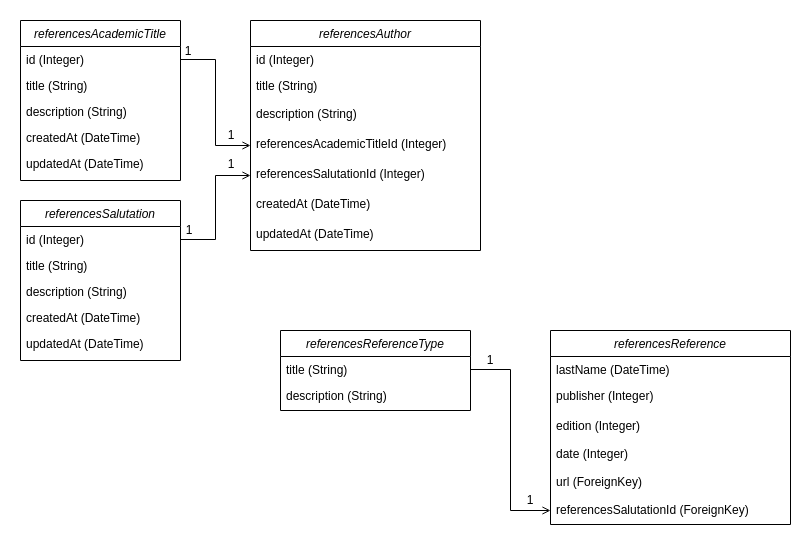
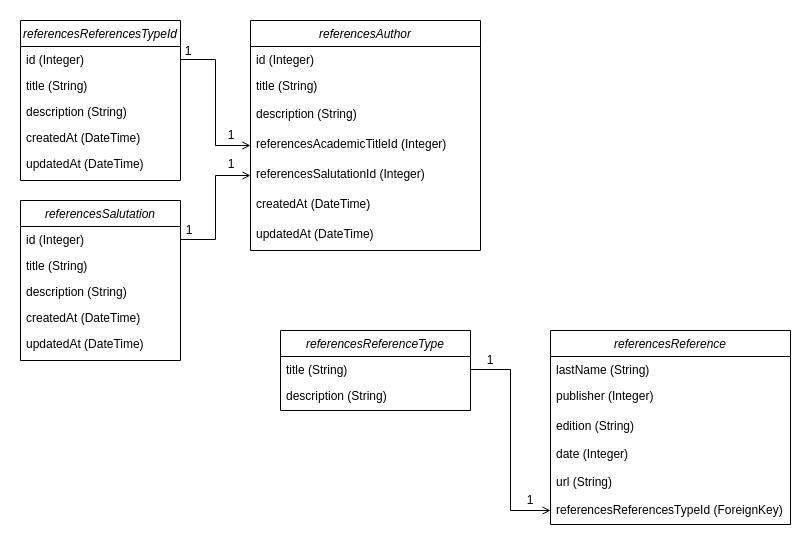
  <mxCell id="0" />
  <mxCell id="1" parent="0" />
- <mxCell id="2" value="referencesAcademicTitle" style="swimlane;fontStyle=2;align=center;verticalAlign=top;childLayout=stackLayout;horizontal=1;startSize=26;horizontalStack=0;resizeParent=1;resizeLast=0;collapsible=1;marginBottom=0;rounded=0;shadow=0;strokeWidth=1;" parent="1" vertex="1"><mxGeometry x="20" y="20" width="160" height="160" as="geometry"><mxRectangle x="60" y="80" width="160" height="26" as="alternateBounds" /></mxGeometry></mxCell>
+ <mxCell id="2" value="referencesReferencesTypeId" style="swimlane;fontStyle=2;align=center;verticalAlign=top;childLayout=stackLayout;horizontal=1;startSize=26;horizontalStack=0;resizeParent=1;resizeLast=0;collapsible=1;marginBottom=0;rounded=0;shadow=0;strokeWidth=1;" parent="1" vertex="1"><mxGeometry x="20" y="20" width="160" height="160" as="geometry"><mxRectangle x="60" y="80" width="160" height="26" as="alternateBounds" /></mxGeometry></mxCell>
  <mxCell id="3" value="id (Integer)" style="text;align=left;verticalAlign=top;spacingLeft=4;spacingRight=4;overflow=hidden;rotatable=0;points=[[0,0.5],[1,0.5]];portConstraint=eastwest;" parent="2" vertex="1"><mxGeometry y="26" width="160" height="26" as="geometry" /></mxCell>
  <mxCell id="4" value="title (String)" style="text;align=left;verticalAlign=top;spacingLeft=4;spacingRight=4;overflow=hidden;rotatable=0;points=[[0,0.5],[1,0.5]];portConstraint=eastwest;rounded=0;shadow=0;html=0;" parent="2" vertex="1"><mxGeometry y="52" width="160" height="26" as="geometry" /></mxCell>
  <mxCell id="5" value="description (String)" style="text;align=left;verticalAlign=top;spacingLeft=4;spacingRight=4;overflow=hidden;rotatable=0;points=[[0,0.5],[1,0.5]];portConstraint=eastwest;rounded=0;shadow=0;html=0;" vertex="1" parent="2"><mxGeometry y="78" width="160" height="26" as="geometry" /></mxCell>
  <mxCell id="6" value="createdAt (DateTime)" style="text;align=left;verticalAlign=top;spacingLeft=4;spacingRight=4;overflow=hidden;rotatable=0;points=[[0,0.5],[1,0.5]];portConstraint=eastwest;rounded=0;shadow=0;html=0;" vertex="1" parent="2"><mxGeometry y="104" width="160" height="26" as="geometry" /></mxCell>
  <mxCell id="7" value="updatedAt (DateTime)" style="text;align=left;verticalAlign=top;spacingLeft=4;spacingRight=4;overflow=hidden;rotatable=0;points=[[0,0.5],[1,0.5]];portConstraint=eastwest;rounded=0;shadow=0;html=0;" vertex="1" parent="2"><mxGeometry y="130" width="160" height="26" as="geometry" /></mxCell>
  <mxCell id="8" value="referencesAuthor" style="swimlane;fontStyle=2;align=center;verticalAlign=top;childLayout=stackLayout;horizontal=1;startSize=26;horizontalStack=0;resizeParent=1;resizeLast=0;collapsible=1;marginBottom=0;rounded=0;shadow=0;strokeWidth=1;" vertex="1" parent="1"><mxGeometry x="250" y="20" width="230" height="230" as="geometry"><mxRectangle x="60" y="80" width="160" height="26" as="alternateBounds" /></mxGeometry></mxCell>
  <mxCell id="9" style="edgeStyle=orthogonalEdgeStyle;rounded=0;orthogonalLoop=1;jettySize=auto;html=1;exitX=1;exitY=0.5;exitDx=0;exitDy=0;" edge="1" parent="8" source="12" target="12"><mxGeometry relative="1" as="geometry" /></mxCell>
  <mxCell id="10" value="id (Integer)" style="text;align=left;verticalAlign=top;spacingLeft=4;spacingRight=4;overflow=hidden;rotatable=0;points=[[0,0.5],[1,0.5]];portConstraint=eastwest;" vertex="1" parent="8"><mxGeometry y="26" width="230" height="26" as="geometry" /></mxCell>
  <mxCell id="11" value="title (String)" style="text;align=left;verticalAlign=top;spacingLeft=4;spacingRight=4;overflow=hidden;rotatable=0;points=[[0,0.5],[1,0.5]];portConstraint=eastwest;rounded=0;shadow=0;html=0;" vertex="1" parent="8"><mxGeometry y="52" width="230" height="28" as="geometry" /></mxCell>
  <mxCell id="12" value="description (String)" style="text;align=left;verticalAlign=top;spacingLeft=4;spacingRight=4;overflow=hidden;rotatable=0;points=[[0,0.5],[1,0.5]];portConstraint=eastwest;rounded=0;shadow=0;html=0;" vertex="1" parent="8"><mxGeometry y="80" width="230" height="30" as="geometry" /></mxCell>
  <mxCell id="13" value="referencesAcademicTitleId (Integer)" style="text;align=left;verticalAlign=top;spacingLeft=4;spacingRight=4;overflow=hidden;rotatable=0;points=[[0,0.5],[1,0.5]];portConstraint=eastwest;rounded=0;shadow=0;html=0;" vertex="1" parent="8"><mxGeometry y="110" width="230" height="30" as="geometry" /></mxCell>
  <mxCell id="14" value="referencesSalutationId (Integer)" style="text;align=left;verticalAlign=top;spacingLeft=4;spacingRight=4;overflow=hidden;rotatable=0;points=[[0,0.5],[1,0.5]];portConstraint=eastwest;rounded=0;shadow=0;html=0;" vertex="1" parent="8"><mxGeometry y="140" width="230" height="30" as="geometry" /></mxCell>
  <mxCell id="15" value="createdAt (DateTime)" style="text;align=left;verticalAlign=top;spacingLeft=4;spacingRight=4;overflow=hidden;rotatable=0;points=[[0,0.5],[1,0.5]];portConstraint=eastwest;rounded=0;shadow=0;html=0;" vertex="1" parent="8"><mxGeometry y="170" width="230" height="30" as="geometry" /></mxCell>
  <mxCell id="16" value="updatedAt (DateTime)" style="text;align=left;verticalAlign=top;spacingLeft=4;spacingRight=4;overflow=hidden;rotatable=0;points=[[0,0.5],[1,0.5]];portConstraint=eastwest;rounded=0;shadow=0;html=0;" vertex="1" parent="8"><mxGeometry y="200" width="230" height="30" as="geometry" /></mxCell>
  <mxCell id="17" value="" style="endArrow=open;shadow=0;strokeWidth=1;rounded=0;endFill=1;edgeStyle=elbowEdgeStyle;exitX=1;exitY=0.5;exitDx=0;exitDy=0;entryX=0;entryY=0.5;entryDx=0;entryDy=0;" edge="1" parent="1" source="3" target="13"><mxGeometry x="0.5" y="41" relative="1" as="geometry"><mxPoint x="310" y="40" as="sourcePoint" /><mxPoint x="608" y="188" as="targetPoint" /><mxPoint x="-40" y="32" as="offset" /></mxGeometry></mxCell>
  <mxCell id="18" value="referencesSalutation" style="swimlane;fontStyle=2;align=center;verticalAlign=top;childLayout=stackLayout;horizontal=1;startSize=26;horizontalStack=0;resizeParent=1;resizeLast=0;collapsible=1;marginBottom=0;rounded=0;shadow=0;strokeWidth=1;" vertex="1" parent="1"><mxGeometry x="20" y="200" width="160" height="160" as="geometry"><mxRectangle x="60" y="80" width="160" height="26" as="alternateBounds" /></mxGeometry></mxCell>
  <mxCell id="19" value="id (Integer)" style="text;align=left;verticalAlign=top;spacingLeft=4;spacingRight=4;overflow=hidden;rotatable=0;points=[[0,0.5],[1,0.5]];portConstraint=eastwest;" vertex="1" parent="18"><mxGeometry y="26" width="160" height="26" as="geometry" /></mxCell>
  <mxCell id="20" value="title (String)" style="text;align=left;verticalAlign=top;spacingLeft=4;spacingRight=4;overflow=hidden;rotatable=0;points=[[0,0.5],[1,0.5]];portConstraint=eastwest;rounded=0;shadow=0;html=0;" vertex="1" parent="18"><mxGeometry y="52" width="160" height="26" as="geometry" /></mxCell>
  <mxCell id="21" value="description (String)" style="text;align=left;verticalAlign=top;spacingLeft=4;spacingRight=4;overflow=hidden;rotatable=0;points=[[0,0.5],[1,0.5]];portConstraint=eastwest;rounded=0;shadow=0;html=0;" vertex="1" parent="18"><mxGeometry y="78" width="160" height="26" as="geometry" /></mxCell>
  <mxCell id="22" value="createdAt (DateTime)" style="text;align=left;verticalAlign=top;spacingLeft=4;spacingRight=4;overflow=hidden;rotatable=0;points=[[0,0.5],[1,0.5]];portConstraint=eastwest;rounded=0;shadow=0;html=0;" vertex="1" parent="18"><mxGeometry y="104" width="160" height="26" as="geometry" /></mxCell>
  <mxCell id="23" value="updatedAt (DateTime)" style="text;align=left;verticalAlign=top;spacingLeft=4;spacingRight=4;overflow=hidden;rotatable=0;points=[[0,0.5],[1,0.5]];portConstraint=eastwest;rounded=0;shadow=0;html=0;" vertex="1" parent="18"><mxGeometry y="130" width="160" height="26" as="geometry" /></mxCell>
  <mxCell id="24" value="" style="endArrow=open;shadow=0;strokeWidth=1;rounded=0;endFill=1;edgeStyle=elbowEdgeStyle;exitX=1;exitY=0.5;exitDx=0;exitDy=0;entryX=0;entryY=0.5;entryDx=0;entryDy=0;" edge="1" parent="1" source="19" target="14"><mxGeometry x="0.5" y="41" relative="1" as="geometry"><mxPoint x="190" y="69" as="sourcePoint" /><mxPoint x="260" y="125" as="targetPoint" /><mxPoint x="-40" y="32" as="offset" /></mxGeometry></mxCell>
  <mxCell id="25" value="1" style="text;html=1;strokeColor=none;fillColor=none;align=center;verticalAlign=middle;whiteSpace=wrap;rounded=0;" vertex="1" parent="1"><mxGeometry x="168" y="41" width="40" height="20" as="geometry" /></mxCell>
  <mxCell id="26" value="1" style="text;html=1;strokeColor=none;fillColor=none;align=center;verticalAlign=middle;whiteSpace=wrap;rounded=0;" vertex="1" parent="1"><mxGeometry x="169" y="220" width="40" height="20" as="geometry" /></mxCell>
  <mxCell id="27" value="1" style="text;html=1;strokeColor=none;fillColor=none;align=center;verticalAlign=middle;whiteSpace=wrap;rounded=0;" vertex="1" parent="1"><mxGeometry x="211" y="125" width="40" height="20" as="geometry" /></mxCell>
  <mxCell id="28" value="1" style="text;html=1;strokeColor=none;fillColor=none;align=center;verticalAlign=middle;whiteSpace=wrap;rounded=0;" vertex="1" parent="1"><mxGeometry x="211" y="154" width="40" height="20" as="geometry" /></mxCell>
  <mxCell id="29" value="referencesReferenceType" style="swimlane;fontStyle=2;align=center;verticalAlign=top;childLayout=stackLayout;horizontal=1;startSize=26;horizontalStack=0;resizeParent=1;resizeLast=0;collapsible=1;marginBottom=0;rounded=0;shadow=0;strokeWidth=1;" vertex="1" parent="1"><mxGeometry x="280" y="330" width="190" height="80" as="geometry"><mxRectangle x="60" y="80" width="160" height="26" as="alternateBounds" /></mxGeometry></mxCell>
  <mxCell id="30" value="title (String)" style="text;align=left;verticalAlign=top;spacingLeft=4;spacingRight=4;overflow=hidden;rotatable=0;points=[[0,0.5],[1,0.5]];portConstraint=eastwest;" vertex="1" parent="29"><mxGeometry y="26" width="190" height="26" as="geometry" /></mxCell>
  <mxCell id="31" value="description (String)" style="text;align=left;verticalAlign=top;spacingLeft=4;spacingRight=4;overflow=hidden;rotatable=0;points=[[0,0.5],[1,0.5]];portConstraint=eastwest;rounded=0;shadow=0;html=0;" vertex="1" parent="29"><mxGeometry y="52" width="190" height="26" as="geometry" /></mxCell>
  <mxCell id="32" value="referencesReference" style="swimlane;fontStyle=2;align=center;verticalAlign=top;childLayout=stackLayout;horizontal=1;startSize=26;horizontalStack=0;resizeParent=1;resizeLast=0;collapsible=1;marginBottom=0;rounded=0;shadow=0;strokeWidth=1;" vertex="1" parent="1"><mxGeometry x="550" y="330" width="240" height="194" as="geometry"><mxRectangle x="60" y="80" width="160" height="26" as="alternateBounds" /></mxGeometry></mxCell>
- <mxCell id="33" value="lastName (DateTime)" style="text;align=left;verticalAlign=top;spacingLeft=4;spacingRight=4;overflow=hidden;rotatable=0;points=[[0,0.5],[1,0.5]];portConstraint=eastwest;" vertex="1" parent="32"><mxGeometry y="26" width="240" height="26" as="geometry" /></mxCell>
+ <mxCell id="33" value="lastName (String)" style="text;align=left;verticalAlign=top;spacingLeft=4;spacingRight=4;overflow=hidden;rotatable=0;points=[[0,0.5],[1,0.5]];portConstraint=eastwest;" vertex="1" parent="32"><mxGeometry y="26" width="240" height="26" as="geometry" /></mxCell>
  <mxCell id="34" value="publisher (Integer)" style="text;align=left;verticalAlign=top;spacingLeft=4;spacingRight=4;overflow=hidden;rotatable=0;points=[[0,0.5],[1,0.5]];portConstraint=eastwest;rounded=0;shadow=0;html=0;" vertex="1" parent="32"><mxGeometry y="52" width="240" height="30" as="geometry" /></mxCell>
- <mxCell id="35" value="edition (Integer)" style="text;align=left;verticalAlign=top;spacingLeft=4;spacingRight=4;overflow=hidden;rotatable=0;points=[[0,0.5],[1,0.5]];portConstraint=eastwest;rounded=0;shadow=0;html=0;" vertex="1" parent="32"><mxGeometry y="82" width="240" height="28" as="geometry" /></mxCell>
+ <mxCell id="35" value="edition (String)" style="text;align=left;verticalAlign=top;spacingLeft=4;spacingRight=4;overflow=hidden;rotatable=0;points=[[0,0.5],[1,0.5]];portConstraint=eastwest;rounded=0;shadow=0;html=0;" vertex="1" parent="32"><mxGeometry y="82" width="240" height="28" as="geometry" /></mxCell>
  <mxCell id="36" value="date (Integer)" style="text;align=left;verticalAlign=top;spacingLeft=4;spacingRight=4;overflow=hidden;rotatable=0;points=[[0,0.5],[1,0.5]];portConstraint=eastwest;rounded=0;shadow=0;html=0;" vertex="1" parent="32"><mxGeometry y="110" width="240" height="28" as="geometry" /></mxCell>
- <mxCell id="37" value="url (ForeignKey)" style="text;align=left;verticalAlign=top;spacingLeft=4;spacingRight=4;overflow=hidden;rotatable=0;points=[[0,0.5],[1,0.5]];portConstraint=eastwest;rounded=0;shadow=0;html=0;" vertex="1" parent="32"><mxGeometry y="138" width="240" height="28" as="geometry" /></mxCell>
- <mxCell id="38" value="referencesSalutationId (ForeignKey)" style="text;align=left;verticalAlign=top;spacingLeft=4;spacingRight=4;overflow=hidden;rotatable=0;points=[[0,0.5],[1,0.5]];portConstraint=eastwest;rounded=0;shadow=0;html=0;" vertex="1" parent="32"><mxGeometry y="166" width="240" height="28" as="geometry" /></mxCell>
+ <mxCell id="37" value="url (String)" style="text;align=left;verticalAlign=top;spacingLeft=4;spacingRight=4;overflow=hidden;rotatable=0;points=[[0,0.5],[1,0.5]];portConstraint=eastwest;rounded=0;shadow=0;html=0;" vertex="1" parent="32"><mxGeometry y="138" width="240" height="28" as="geometry" /></mxCell>
+ <mxCell id="38" value="referencesReferencesTypeId (ForeignKey)" style="text;align=left;verticalAlign=top;spacingLeft=4;spacingRight=4;overflow=hidden;rotatable=0;points=[[0,0.5],[1,0.5]];portConstraint=eastwest;rounded=0;shadow=0;html=0;" vertex="1" parent="32"><mxGeometry y="166" width="240" height="28" as="geometry" /></mxCell>
  <mxCell id="39" value="" style="endArrow=open;shadow=0;strokeWidth=1;rounded=0;endFill=1;edgeStyle=elbowEdgeStyle;exitX=1;exitY=0.5;exitDx=0;exitDy=0;entryX=0;entryY=0.5;entryDx=0;entryDy=0;" edge="1" parent="1" source="30" target="38"><mxGeometry x="0.5" y="41" relative="1" as="geometry"><mxPoint x="380" y="524" as="sourcePoint" /><mxPoint x="450" y="500" as="targetPoint" /><mxPoint x="-40" y="32" as="offset" /></mxGeometry></mxCell>
  <mxCell id="40" value="1" style="text;html=1;strokeColor=none;fillColor=none;align=center;verticalAlign=middle;whiteSpace=wrap;rounded=0;" vertex="1" parent="1"><mxGeometry x="510" y="490" width="40" height="20" as="geometry" /></mxCell>
  <mxCell id="41" value="1" style="text;html=1;strokeColor=none;fillColor=none;align=center;verticalAlign=middle;whiteSpace=wrap;rounded=0;" vertex="1" parent="1"><mxGeometry x="470" y="350" width="40" height="20" as="geometry" /></mxCell>
